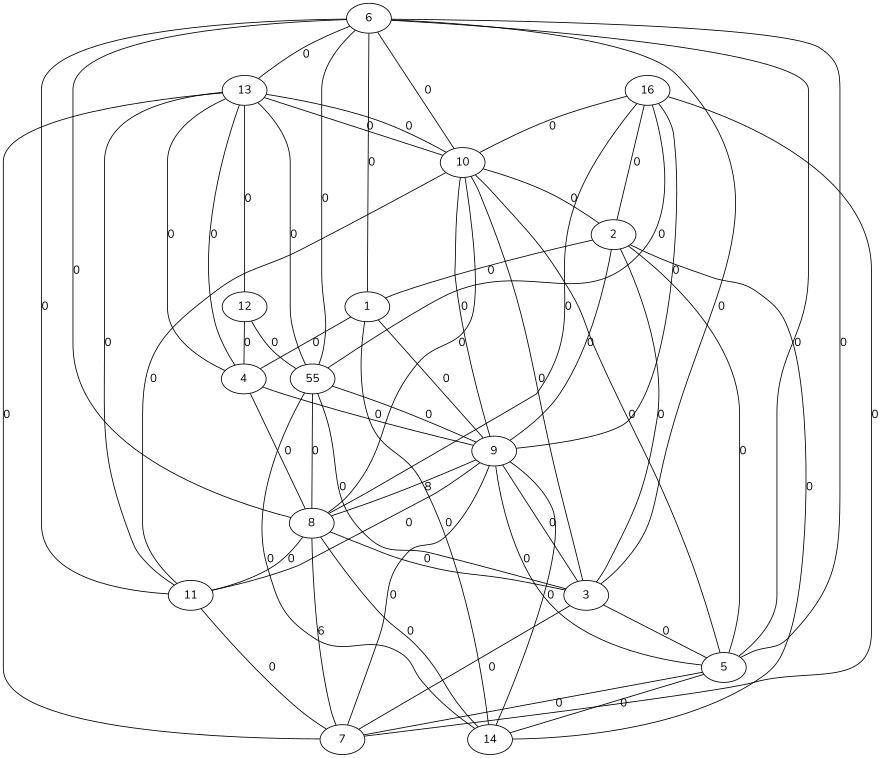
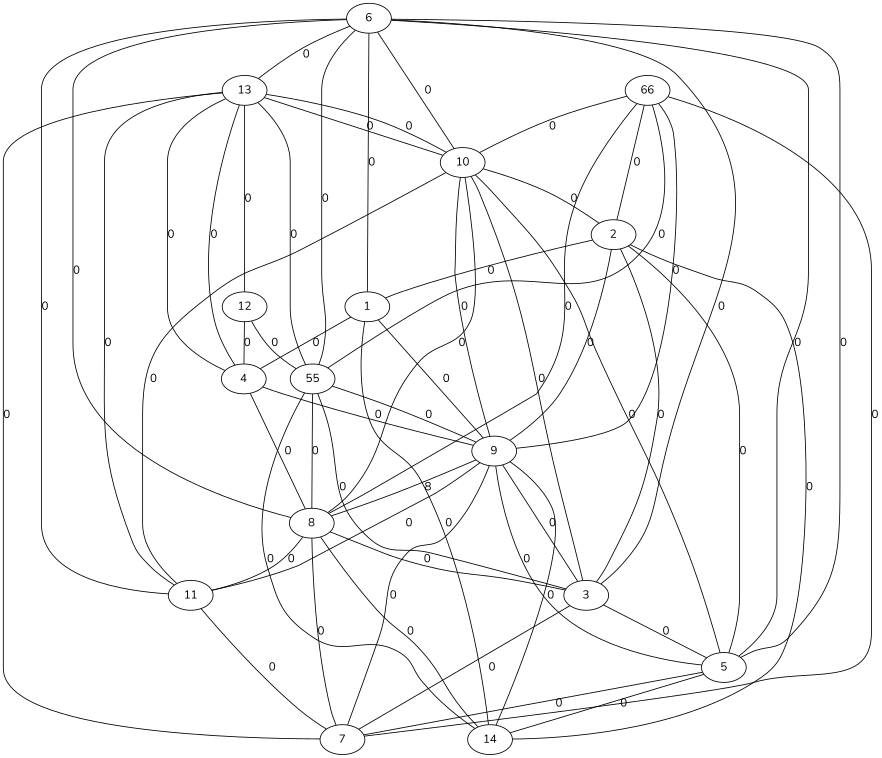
  graph {
    fontname=Nunito
    node [fontname=Nunito]
    edge [fontname=Nunito]
    n1 [label=55]
    3
    9
    14
    8
    5
    7
    11
    12
    4
    10
    2
    1
-   16
+   16 [label=66]
    6
    13
    n1 -- 3 [label=0]
    n1 -- 9 [label=0]
    n1 -- 14 [label=0]
    n1 -- 8 [label=0]
    3 -- 5 [label=0]
    3 -- 7 [label=0]
    9 -- 3 [label=0]
    9 -- 14 [label=0]
    9 -- 8 [label=8]
    9 -- 5 [label=0]
    9 -- 7 [label=0]
    9 -- 11 [label=0]
    8 -- 3 [label=0]
    8 -- 14 [label=0]
-   8 -- 7 [label=6]
+   8 -- 7 [label=0]
    8 -- 11 [label=0]
    5 -- 14 [label=0]
    5 -- 7 [label=0]
    11 -- 7 [label=0]
    12 -- n1 [label=0]
    12 -- 4 [label=0]
    4 -- 9 [label=0]
    4 -- 8 [label=0]
    10 -- 3 [label=0]
    10 -- 9 [label=0]
    10 -- 8 [label=0]
    10 -- 5 [label=0]
    10 -- 11 [label=0]
    10 -- 2 [label=0]
    2 -- 3 [label=0]
    2 -- 9 [label=0]
    2 -- 14 [label=0]
    2 -- 5 [label=0]
    2 -- 1 [label=0]
    1 -- 9 [label=0]
    1 -- 14 [label=0]
    1 -- 4 [label=0]
    16 -- n1 [label=0]
    16 -- 9 [label=0]
    16 -- 8 [label=0]
    16 -- 7 [label=0]
    16 -- 10 [label=0]
    16 -- 2 [label=0]
    6 -- n1 [label=0]
    6 -- 3 [label=0]
    6 -- 8 [label=0]
    6 -- 5 [label=0]
    6 -- 5 [label=0]
    6 -- 11 [label=0]
    6 -- 10 [label=0]
    6 -- 1 [label=0]
    6 -- 13 [label=0]
    13 -- n1 [label=0]
    13 -- 7 [label=0]
    13 -- 11 [label=0]
    13 -- 12 [label=0]
    13 -- 4 [label=0]
    13 -- 4 [label=0]
    13 -- 10 [label=0]
    13 -- 10 [label=0]
  }
